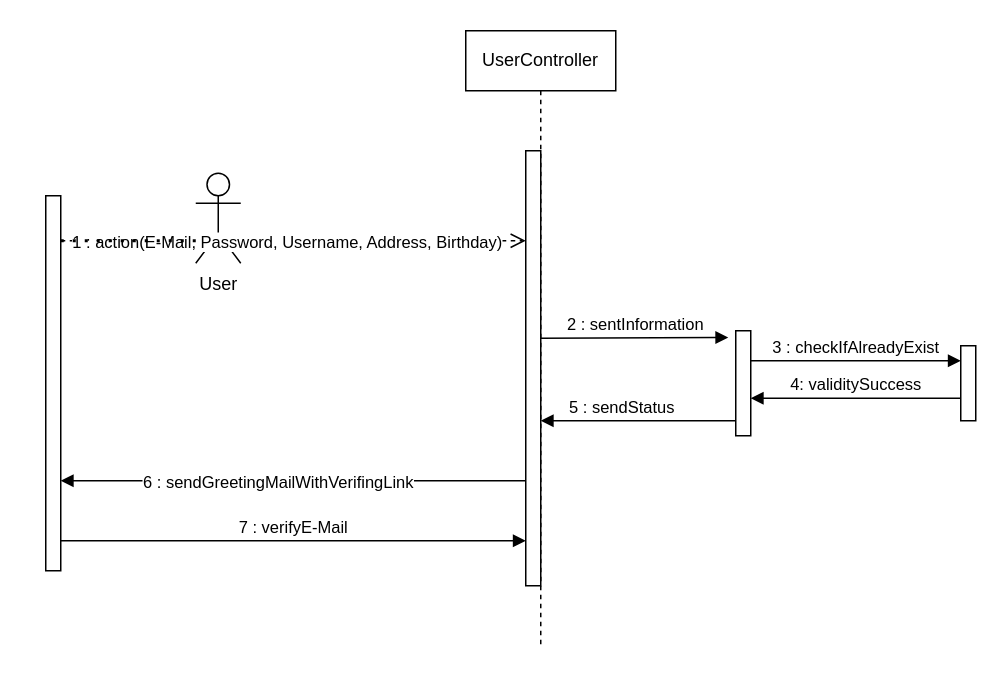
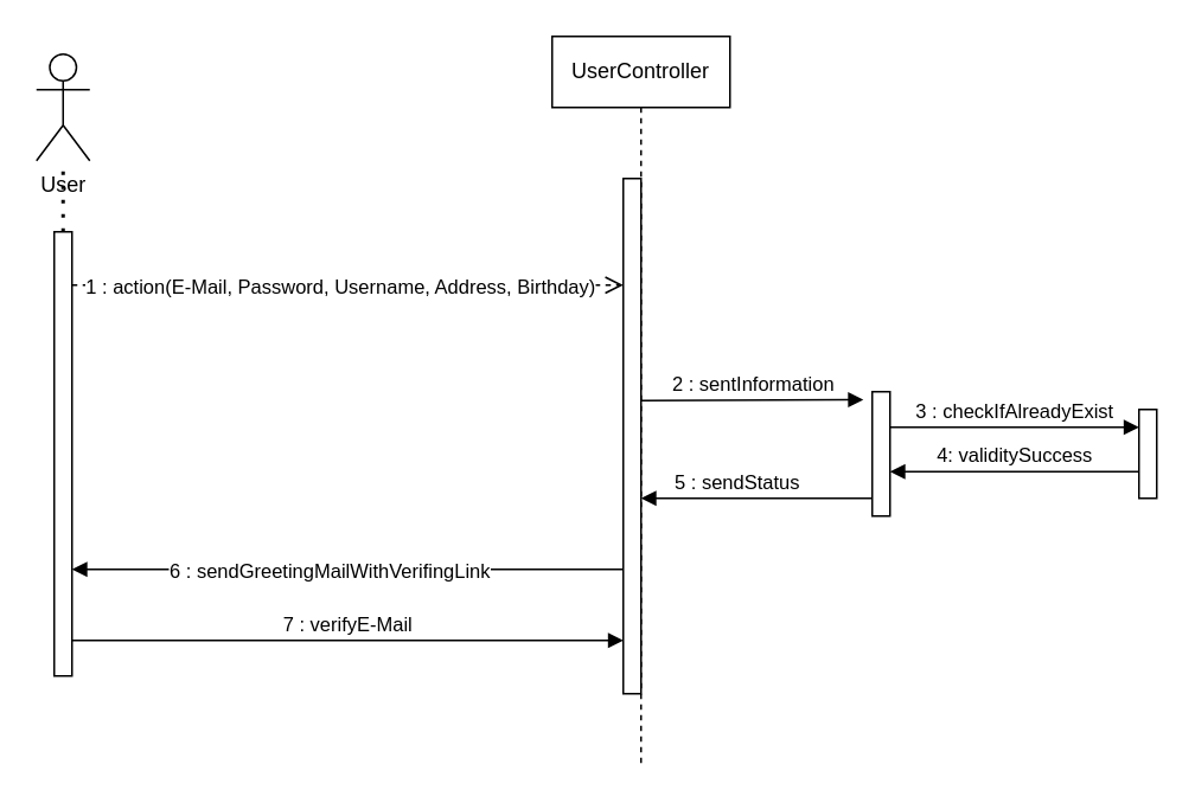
  <mxCell id="0" />
  <mxCell id="1" parent="0" />
  <mxCell id="2" value="UserController" style="shape=umlLifeline;perimeter=lifelinePerimeter;whiteSpace=wrap;html=1;container=0;dropTarget=0;collapsible=0;recursiveResize=0;outlineConnect=0;portConstraint=eastwest;newEdgeStyle={&quot;edgeStyle&quot;:&quot;elbowEdgeStyle&quot;,&quot;elbow&quot;:&quot;vertical&quot;,&quot;curved&quot;:0,&quot;rounded&quot;:0};" vertex="1" parent="1"><mxGeometry x="310" y="20" width="100" height="410" as="geometry" /></mxCell>
  <mxCell id="3" value="" style="html=1;points=[];perimeter=orthogonalPerimeter;outlineConnect=0;targetShapes=umlLifeline;portConstraint=eastwest;newEdgeStyle={&quot;edgeStyle&quot;:&quot;elbowEdgeStyle&quot;,&quot;elbow&quot;:&quot;vertical&quot;,&quot;curved&quot;:0,&quot;rounded&quot;:0};" vertex="1" parent="2"><mxGeometry x="40" y="80" width="10" height="290" as="geometry" /></mxCell>
  <mxCell id="4" value="2 : sentInformation" style="html=1;verticalAlign=bottom;endArrow=block;edgeStyle=elbowEdgeStyle;elbow=vertical;curved=0;rounded=0;" edge="1" parent="1"><mxGeometry relative="1" as="geometry"><mxPoint x="360" y="225" as="sourcePoint" /><Array as="points"><mxPoint x="400" y="224.5" /></Array><mxPoint x="485" y="224.5" as="targetPoint" /></mxGeometry></mxCell>
  <mxCell id="5" value="5 : sendStatus" style="html=1;verticalAlign=bottom;endArrow=block;edgeStyle=elbowEdgeStyle;elbow=vertical;curved=0;rounded=0;" edge="1" parent="1"><mxGeometry x="0.172" relative="1" as="geometry"><mxPoint x="490" y="280" as="sourcePoint" /><Array as="points"><mxPoint x="405" y="280" /></Array><mxPoint x="360" y="280" as="targetPoint" /><mxPoint as="offset" /></mxGeometry></mxCell>
- <mxCell id="6" value="User" style="shape=umlActor;verticalLabelPosition=bottom;verticalAlign=top;html=1;outlineConnect=0;" vertex="1" parent="1"><mxGeometry x="130" y="115" width="30" height="60" as="geometry" /></mxCell>
+ <mxCell id="6" value="User" style="shape=umlActor;verticalLabelPosition=bottom;verticalAlign=top;html=1;outlineConnect=0;" vertex="1" parent="1"><mxGeometry x="20" y="30" width="30" height="60" as="geometry" /></mxCell>
  <mxCell id="7" value="" style="html=1;points=[];perimeter=orthogonalPerimeter;outlineConnect=0;targetShapes=umlLifeline;portConstraint=eastwest;newEdgeStyle={&quot;edgeStyle&quot;:&quot;elbowEdgeStyle&quot;,&quot;elbow&quot;:&quot;vertical&quot;,&quot;curved&quot;:0,&quot;rounded&quot;:0};" vertex="1" parent="1"><mxGeometry x="30" y="130" width="10" height="250" as="geometry" /></mxCell>
  <mxCell id="8" value="&amp;nbsp;" style="html=1;verticalAlign=bottom;endArrow=open;dashed=1;endSize=8;edgeStyle=elbowEdgeStyle;elbow=vertical;curved=0;rounded=0;" edge="1" parent="1" target="3" source="7"><mxGeometry x="0.067" relative="1" as="geometry"><mxPoint x="210" y="160" as="targetPoint" /><Array as="points"><mxPoint x="150" y="160" /></Array><mxPoint x="100" y="160" as="sourcePoint" /><mxPoint as="offset" /></mxGeometry></mxCell>
  <mxCell id="9" value="1 : action(E-Mail, Password, Username, Address, Birthday)" style="edgeLabel;html=1;align=center;verticalAlign=middle;resizable=0;points=[];" vertex="1" connectable="0" parent="8"><mxGeometry x="-0.48" y="3" relative="1" as="geometry"><mxPoint x="69" y="3" as="offset" /></mxGeometry></mxCell>
  <mxCell id="10" value="" style="endArrow=none;dashed=1;html=1;dashPattern=1 3;strokeWidth=2;rounded=0;" edge="1" parent="1" source="7" target="6"><mxGeometry width="50" height="50" relative="1" as="geometry"><mxPoint x="230" y="240" as="sourcePoint" /><mxPoint x="280" y="190" as="targetPoint" /><Array as="points" /></mxGeometry></mxCell>
  <mxCell id="11" value="3 : checkIfAlreadyExist" style="html=1;verticalAlign=bottom;endArrow=block;edgeStyle=elbowEdgeStyle;elbow=vertical;curved=0;rounded=0;" edge="1" parent="1" target="14"><mxGeometry relative="1" as="geometry"><mxPoint x="500" y="240" as="sourcePoint" /><Array as="points"><mxPoint x="570" y="240" /></Array><mxPoint x="620" y="240" as="targetPoint" /></mxGeometry></mxCell>
  <mxCell id="12" value="4: validitySuccess" style="html=1;verticalAlign=bottom;endArrow=block;edgeStyle=elbowEdgeStyle;elbow=vertical;curved=0;rounded=0;" edge="1" parent="1" source="14" target="13"><mxGeometry relative="1" as="geometry"><mxPoint x="610" y="270" as="sourcePoint" /><Array as="points"><mxPoint x="540" y="265" /></Array><mxPoint x="510" y="265" as="targetPoint" /></mxGeometry></mxCell>
  <mxCell id="13" value="" style="html=1;points=[];perimeter=orthogonalPerimeter;outlineConnect=0;targetShapes=umlLifeline;portConstraint=eastwest;newEdgeStyle={&quot;edgeStyle&quot;:&quot;elbowEdgeStyle&quot;,&quot;elbow&quot;:&quot;vertical&quot;,&quot;curved&quot;:0,&quot;rounded&quot;:0};" vertex="1" parent="1"><mxGeometry x="490" y="220" width="10" height="70" as="geometry" /></mxCell>
  <mxCell id="14" value="" style="html=1;points=[];perimeter=orthogonalPerimeter;outlineConnect=0;targetShapes=umlLifeline;portConstraint=eastwest;newEdgeStyle={&quot;edgeStyle&quot;:&quot;elbowEdgeStyle&quot;,&quot;elbow&quot;:&quot;vertical&quot;,&quot;curved&quot;:0,&quot;rounded&quot;:0};" vertex="1" parent="1"><mxGeometry x="640" y="230" width="10" height="50" as="geometry" /></mxCell>
  <mxCell id="15" value="6 : sendGreetingMailWithVerifingLink" style="html=1;verticalAlign=bottom;endArrow=block;edgeStyle=elbowEdgeStyle;elbow=vertical;curved=0;rounded=0;" edge="1" parent="1" source="3" target="7"><mxGeometry x="0.067" y="10" relative="1" as="geometry"><mxPoint x="250" y="300" as="sourcePoint" /><Array as="points"><mxPoint x="180" y="320" /></Array><mxPoint x="100" y="300" as="targetPoint" /><mxPoint as="offset" /></mxGeometry></mxCell>
  <mxCell id="16" value="7 : verifyE-Mail" style="html=1;verticalAlign=bottom;endArrow=block;edgeStyle=elbowEdgeStyle;elbow=vertical;curved=0;rounded=0;" edge="1" parent="1"><mxGeometry relative="1" as="geometry"><mxPoint x="40" y="360" as="sourcePoint" /><Array as="points"><mxPoint x="110" y="360" /></Array><mxPoint x="350" y="360" as="targetPoint" /></mxGeometry></mxCell>
